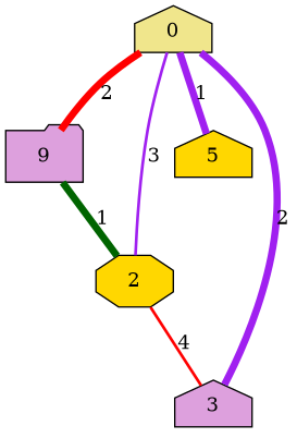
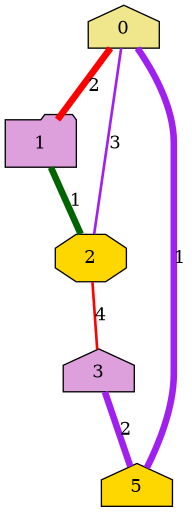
  graph {
    node [fillcolor=plum shape=house style=filled]
    edge [color=purple penwidth=5]
    0 [fillcolor=khaki]
-   1 [shape=folder label=9]
+   1 [shape=folder]
    2 [fillcolor=gold shape=octagon]
    n4 [fillcolor=gold label=5]
    3
    0 -- 1 [color=red label=2]
    0 -- 2 [label=3 penwidth=2]
    0 -- n4 [label=1]
    1 -- 2 [color=darkgreen label=1]
    2 -- 3 [color=red label=4 penwidth=2]
-   3 -- 0 [label=2]
+   3 -- n4 [label=2]
  }
